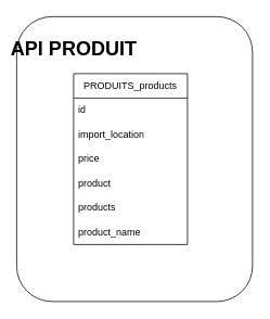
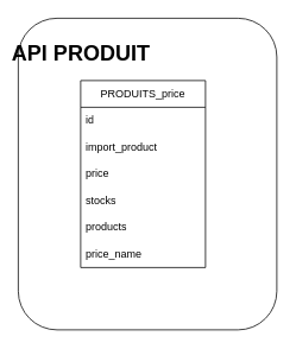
  <mxCell id="0" />
  <mxCell id="1" parent="0" />
  <mxCell id="2" value="" style="rounded=1;whiteSpace=wrap;html=1;" parent="1" vertex="1"><mxGeometry x="20" y="20" width="290" height="350" as="geometry" /></mxCell>
  <mxCell id="3" value="API PRODUIT" style="text;strokeColor=none;fillColor=none;html=1;fontSize=24;fontStyle=1;verticalAlign=middle;align=center;" parent="1" vertex="1"><mxGeometry x="40" y="40" width="100" height="40" as="geometry" /></mxCell>
- <mxCell id="4" value="PRODUITS_products" style="swimlane;fontStyle=0;childLayout=stackLayout;horizontal=1;startSize=30;horizontalStack=0;resizeParent=1;resizeParentMax=0;resizeLast=0;collapsible=1;marginBottom=0;whiteSpace=wrap;html=1;" parent="1" vertex="1"><mxGeometry x="90" y="90" width="140" height="210" as="geometry" /></mxCell>
+ <mxCell id="4" value="PRODUITS_price" style="swimlane;fontStyle=0;childLayout=stackLayout;horizontal=1;startSize=30;horizontalStack=0;resizeParent=1;resizeParentMax=0;resizeLast=0;collapsible=1;marginBottom=0;whiteSpace=wrap;html=1;" parent="1" vertex="1"><mxGeometry x="90" y="90" width="140" height="210" as="geometry" /></mxCell>
  <mxCell id="5" value="id" style="text;strokeColor=none;fillColor=none;align=left;verticalAlign=middle;spacingLeft=4;spacingRight=4;overflow=hidden;points=[[0,0.5],[1,0.5]];portConstraint=eastwest;rotatable=0;whiteSpace=wrap;html=1;" parent="4" vertex="1"><mxGeometry y="30" width="140" height="30" as="geometry" /></mxCell>
- <mxCell id="6" value="import_location" style="text;strokeColor=none;fillColor=none;align=left;verticalAlign=middle;spacingLeft=4;spacingRight=4;overflow=hidden;points=[[0,0.5],[1,0.5]];portConstraint=eastwest;rotatable=0;whiteSpace=wrap;html=1;" parent="4" vertex="1"><mxGeometry y="60" width="140" height="30" as="geometry" /></mxCell>
+ <mxCell id="6" value="import_product" style="text;strokeColor=none;fillColor=none;align=left;verticalAlign=middle;spacingLeft=4;spacingRight=4;overflow=hidden;points=[[0,0.5],[1,0.5]];portConstraint=eastwest;rotatable=0;whiteSpace=wrap;html=1;" parent="4" vertex="1"><mxGeometry y="60" width="140" height="30" as="geometry" /></mxCell>
  <mxCell id="7" value="price" style="text;strokeColor=none;fillColor=none;align=left;verticalAlign=middle;spacingLeft=4;spacingRight=4;overflow=hidden;points=[[0,0.5],[1,0.5]];portConstraint=eastwest;rotatable=0;whiteSpace=wrap;html=1;" parent="4" vertex="1"><mxGeometry y="90" width="140" height="30" as="geometry" /></mxCell>
- <mxCell id="8" value="product" style="text;strokeColor=none;fillColor=none;align=left;verticalAlign=middle;spacingLeft=4;spacingRight=4;overflow=hidden;points=[[0,0.5],[1,0.5]];portConstraint=eastwest;rotatable=0;whiteSpace=wrap;html=1;" parent="4" vertex="1"><mxGeometry y="120" width="140" height="30" as="geometry" /></mxCell>
+ <mxCell id="8" value="stocks" style="text;strokeColor=none;fillColor=none;align=left;verticalAlign=middle;spacingLeft=4;spacingRight=4;overflow=hidden;points=[[0,0.5],[1,0.5]];portConstraint=eastwest;rotatable=0;whiteSpace=wrap;html=1;" parent="4" vertex="1"><mxGeometry y="120" width="140" height="30" as="geometry" /></mxCell>
  <mxCell id="9" value="products" style="text;strokeColor=none;fillColor=none;align=left;verticalAlign=middle;spacingLeft=4;spacingRight=4;overflow=hidden;points=[[0,0.5],[1,0.5]];portConstraint=eastwest;rotatable=0;whiteSpace=wrap;html=1;" parent="4" vertex="1"><mxGeometry y="150" width="140" height="30" as="geometry" /></mxCell>
- <mxCell id="10" value="product_name" style="text;strokeColor=none;fillColor=none;align=left;verticalAlign=middle;spacingLeft=4;spacingRight=4;overflow=hidden;points=[[0,0.5],[1,0.5]];portConstraint=eastwest;rotatable=0;whiteSpace=wrap;html=1;" parent="4" vertex="1"><mxGeometry y="180" width="140" height="30" as="geometry" /></mxCell>
+ <mxCell id="10" value="price_name" style="text;strokeColor=none;fillColor=none;align=left;verticalAlign=middle;spacingLeft=4;spacingRight=4;overflow=hidden;points=[[0,0.5],[1,0.5]];portConstraint=eastwest;rotatable=0;whiteSpace=wrap;html=1;" parent="4" vertex="1"><mxGeometry y="180" width="140" height="30" as="geometry" /></mxCell>
